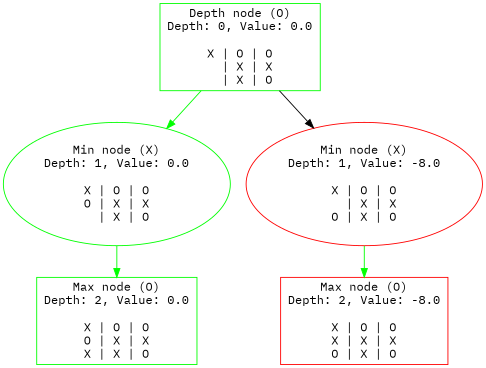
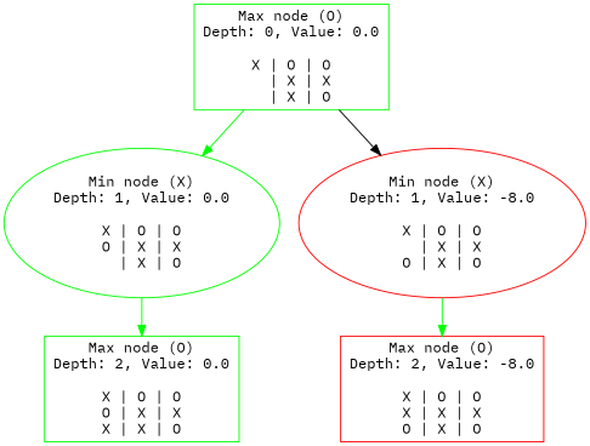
  strict digraph {
    fontname="IBM Plex Mono"
    node [color=green shape=box fontname="IBM Plex Mono"]
    edge [color=green fontname="IBM Plex Mono"]
-   n1 [label="Depth node (O)\nDepth: 0, Value: 0.0\n\nX | O | O\n  | X | X\n  | X | O"]
+   n1 [label="Max node (O)\nDepth: 0, Value: 0.0\n\nX | O | O\n  | X | X\n  | X | O"]
    n2 [label="Min node (X)\nDepth: 1, Value: 0.0\n\nX | O | O\nO | X | X\n  | X | O" shape=ellipse]
    n3 [color=red label="Min node (X)\nDepth: 1, Value: -8.0\n\nX | O | O\n  | X | X\nO | X | O" shape=ellipse]
    n4 [label="Max node (O)\nDepth: 2, Value: 0.0\n\nX | O | O\nO | X | X\nX | X | O"]
    n5 [color=red label="Max node (O)\nDepth: 2, Value: -8.0\n\nX | O | O\nX | X | X\nO | X | O"]
    n1 -> n2
    n1 -> n3 [color=black]
    n2 -> n4
    n3 -> n5
  }
